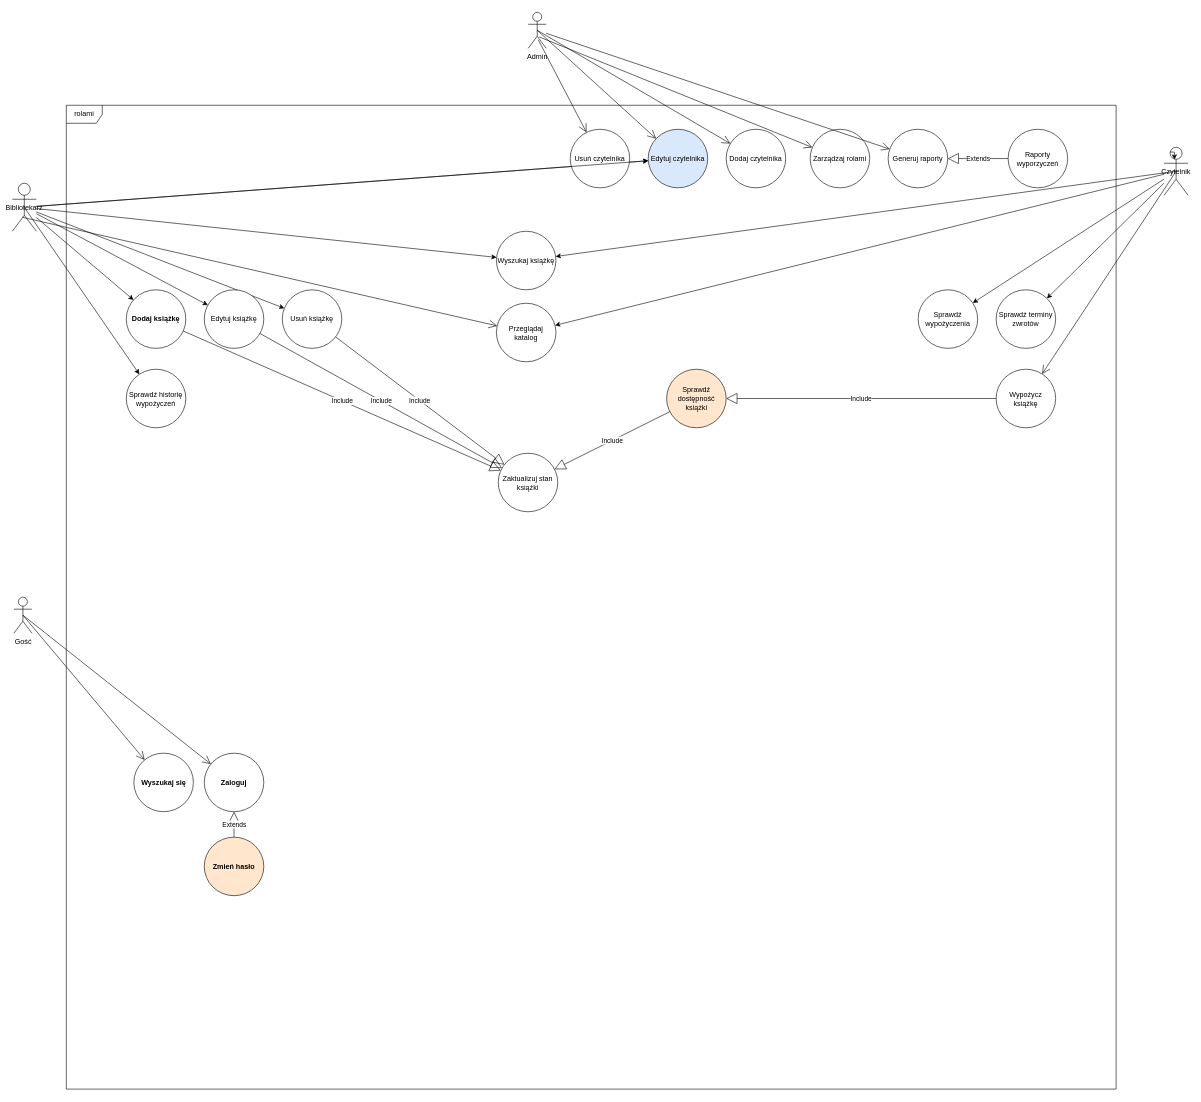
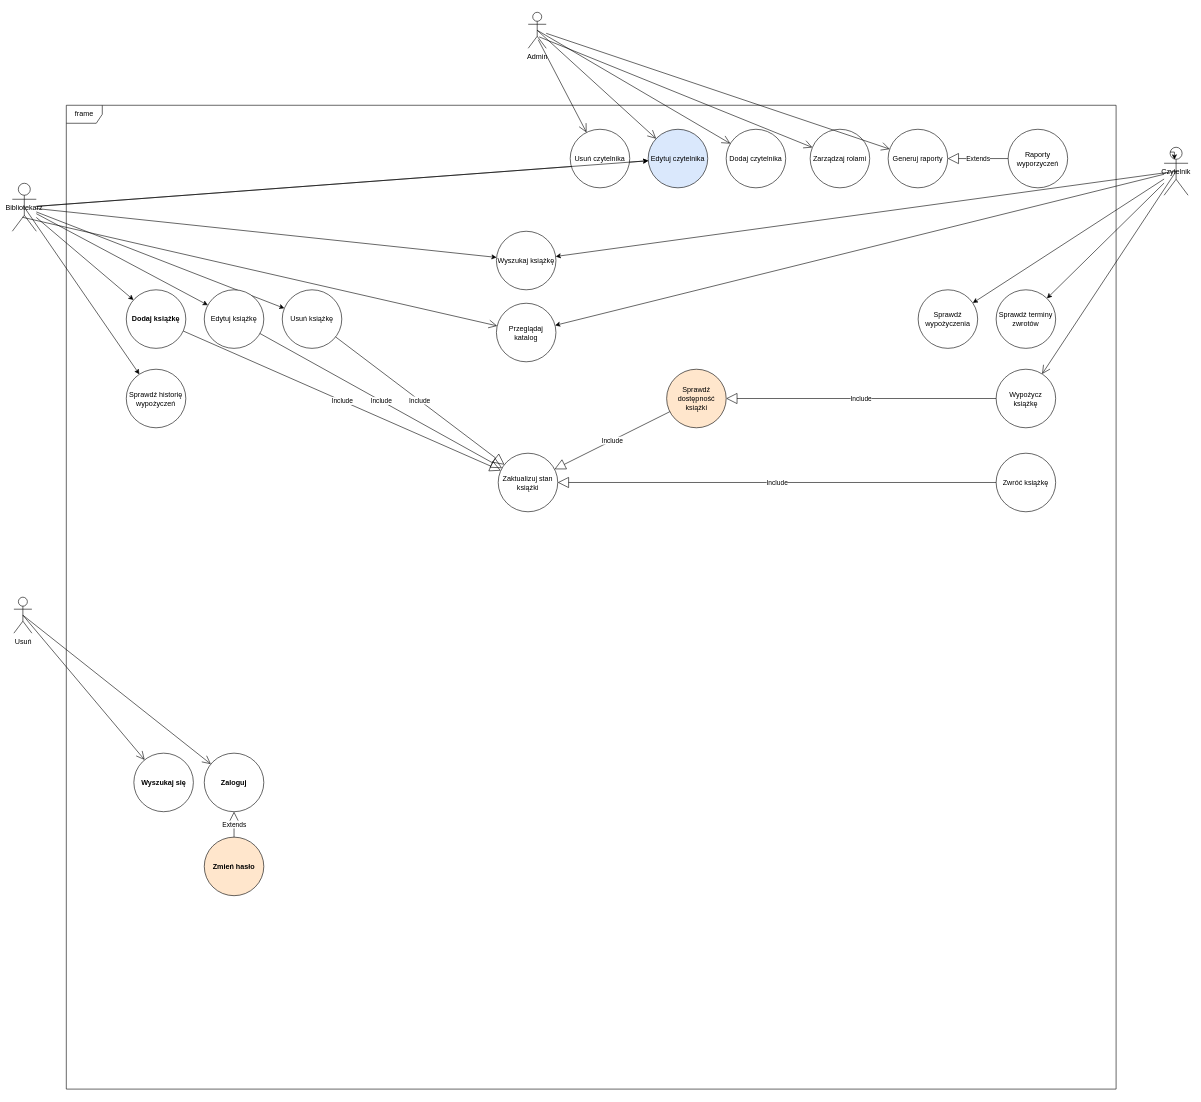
  <mxCell id="0" />
  <mxCell id="1" parent="0" />
  <mxCell id="2" value="Bibliotekarz" style="shape=umlActor;" parent="1" vertex="1"><mxGeometry x="20" y="305" width="40" height="80" as="geometry" /></mxCell>
  <mxCell id="3" value="Czytelnik" style="shape=umlActor;" parent="1" vertex="1"><mxGeometry x="1940" y="245" width="40" height="80" as="geometry" /></mxCell>
  <mxCell id="4" parent="1" source="2" target="22" edge="1"><mxGeometry relative="1" as="geometry" /></mxCell>
  <mxCell id="5" parent="1" source="2" target="21" edge="1"><mxGeometry relative="1" as="geometry" /></mxCell>
  <mxCell id="6" parent="1" source="2" target="17" edge="1"><mxGeometry relative="1" as="geometry" /></mxCell>
  <mxCell id="7" parent="1" source="2" target="18" edge="1"><mxGeometry relative="1" as="geometry" /></mxCell>
  <mxCell id="8" parent="1" source="2" target="38" edge="1"><mxGeometry relative="1" as="geometry" /></mxCell>
  <mxCell id="9" parent="1" source="3" target="16" edge="1"><mxGeometry relative="1" as="geometry" /></mxCell>
  <mxCell id="10" parent="1" source="3" target="15" edge="1"><mxGeometry relative="1" as="geometry" /></mxCell>
  <mxCell id="11" parent="1" source="3" target="14" edge="1"><mxGeometry relative="1" as="geometry" /></mxCell>
  <mxCell id="12" value="Admin" style="shape=umlActor;verticalLabelPosition=bottom;verticalAlign=top;html=1;outlineConnect=0;" parent="1" vertex="1"><mxGeometry x="880" y="20" width="30" height="60" as="geometry" /></mxCell>
  <mxCell id="13" style="edgeStyle=orthogonalEdgeStyle;rounded=0;orthogonalLoop=1;jettySize=auto;html=1;exitX=0.25;exitY=0.1;exitDx=0;exitDy=0;exitPerimeter=0;entryX=0.431;entryY=0.256;entryDx=0;entryDy=0;entryPerimeter=0;" parent="1" source="3" target="3" edge="1"><mxGeometry relative="1" as="geometry" /></mxCell>
  <mxCell id="14" value="Sprawdź terminy zwrotów" style="ellipse;whiteSpace=wrap;html=1;" parent="1" vertex="1"><mxGeometry x="1660.003" y="482.6" width="99.236" height="97.6" as="geometry" /></mxCell>
  <mxCell id="15" value="Sprawdź wypożyczenia" style="ellipse;whiteSpace=wrap;html=1;" parent="1" vertex="1"><mxGeometry x="1530.003" y="482.6" width="99.236" height="97.6" as="geometry" /></mxCell>
  <mxCell id="16" value="Przeglądaj katalog" style="ellipse;whiteSpace=wrap;html=1;" parent="1" vertex="1"><mxGeometry x="827.003" y="505" width="99.236" height="97.6" as="geometry" /></mxCell>
  <mxCell id="17" value="Usuń książkę" style="ellipse;whiteSpace=wrap;html=1;" parent="1" vertex="1"><mxGeometry x="470" y="482.6" width="99.236" height="97.6" as="geometry" /></mxCell>
  <mxCell id="18" value="Wyszukaj książkę" style="ellipse;whiteSpace=wrap;html=1;" parent="1" vertex="1"><mxGeometry x="827" y="384.997" width="99.236" height="97.6" as="geometry" /></mxCell>
  <mxCell id="19" value="Wypożycz książkę" style="ellipse;whiteSpace=wrap;html=1;" parent="1" vertex="1"><mxGeometry x="1660.007" y="614.997" width="99.236" height="97.6" as="geometry" /></mxCell>
  <mxCell id="20" value="Generuj raporty" style="ellipse;whiteSpace=wrap;html=1;" parent="1" vertex="1"><mxGeometry x="1479.997" y="215" width="99.236" height="97.6" as="geometry" /></mxCell>
  <mxCell id="21" value="Edytuj książkę" style="ellipse;whiteSpace=wrap;html=1;" parent="1" vertex="1"><mxGeometry x="340" y="482.6" width="99.236" height="97.6" as="geometry" /></mxCell>
  <mxCell id="22" value="Dodaj książkę" style="ellipse;whiteSpace=wrap;html=1;fontStyle=1" parent="1" vertex="1"><mxGeometry x="210" y="482.6" width="99.236" height="97.6" as="geometry" /></mxCell>
  <mxCell id="23" value="Usuń czytelnika" style="ellipse;whiteSpace=wrap;html=1;" parent="1" vertex="1"><mxGeometry x="950.003" y="215" width="99.236" height="97.6" as="geometry" /></mxCell>
  <mxCell id="24" value="Dodaj czytelnika" style="ellipse;whiteSpace=wrap;html=1;" parent="1" vertex="1"><mxGeometry x="1210.003" y="215" width="99.236" height="97.6" as="geometry" /></mxCell>
  <mxCell id="25" value="Zaloguj" style="ellipse;whiteSpace=wrap;html=1;fontStyle=1" parent="1" vertex="1"><mxGeometry x="340" y="1255" width="99.236" height="97.6" as="geometry" /></mxCell>
- <mxCell id="26" value="rolami" style="shape=umlFrame;whiteSpace=wrap;html=1;pointerEvents=0;" parent="1" vertex="1"><mxGeometry x="110" y="175" width="1750" height="1640" as="geometry" /></mxCell>
+ <mxCell id="26" value="frame" style="shape=umlFrame;whiteSpace=wrap;html=1;pointerEvents=0;" parent="1" vertex="1"><mxGeometry x="110" y="175" width="1750" height="1640" as="geometry" /></mxCell>
  <mxCell id="27" value="" style="endArrow=open;endFill=1;endSize=12;html=1;rounded=0;exitX=0.5;exitY=0.5;exitDx=0;exitDy=0;exitPerimeter=0;" parent="1" source="12" target="24" edge="1"><mxGeometry width="160" relative="1" as="geometry"><mxPoint x="480" y="575" as="sourcePoint" /><mxPoint x="640" y="575" as="targetPoint" /></mxGeometry></mxCell>
  <mxCell id="28" value="" style="endArrow=open;endFill=1;endSize=12;html=1;rounded=0;exitX=0.5;exitY=0.5;exitDx=0;exitDy=0;exitPerimeter=0;" parent="1" source="12" target="38" edge="1"><mxGeometry width="160" relative="1" as="geometry"><mxPoint x="480" y="545" as="sourcePoint" /><mxPoint x="640" y="545" as="targetPoint" /></mxGeometry></mxCell>
  <mxCell id="29" value="" style="endArrow=open;endFill=1;endSize=12;html=1;rounded=0;exitX=0.556;exitY=0.761;exitDx=0;exitDy=0;exitPerimeter=0;" parent="1" source="12" target="23" edge="1"><mxGeometry width="160" relative="1" as="geometry"><mxPoint x="480" y="515" as="sourcePoint" /><mxPoint x="640" y="515" as="targetPoint" /></mxGeometry></mxCell>
  <mxCell id="30" value="Zarządzaj rolami" style="ellipse;whiteSpace=wrap;html=1;" parent="1" vertex="1"><mxGeometry x="1350" y="215" width="99.236" height="97.6" as="geometry" /></mxCell>
  <mxCell id="31" value="" style="endArrow=open;endFill=1;endSize=12;html=1;rounded=0;exitX=0.608;exitY=0.683;exitDx=0;exitDy=0;exitPerimeter=0;" parent="1" source="12" target="30" edge="1"><mxGeometry width="160" relative="1" as="geometry"><mxPoint x="480" y="515" as="sourcePoint" /><mxPoint x="640" y="515" as="targetPoint" /></mxGeometry></mxCell>
  <mxCell id="32" value="" style="endArrow=open;endFill=1;endSize=12;html=1;rounded=0;exitX=0.423;exitY=0.709;exitDx=0;exitDy=0;exitPerimeter=0;" parent="1" source="2" target="16" edge="1"><mxGeometry width="160" relative="1" as="geometry"><mxPoint x="760" y="895" as="sourcePoint" /><mxPoint x="920" y="895" as="targetPoint" /></mxGeometry></mxCell>
  <mxCell id="33" value="Wyszukaj się" style="ellipse;whiteSpace=wrap;html=1;fontStyle=1" vertex="1" parent="1"><mxGeometry x="222.62" y="1255" width="99.236" height="97.6" as="geometry" /></mxCell>
  <mxCell id="34" value="Zmień hasło" style="ellipse;whiteSpace=wrap;html=1;fontStyle=1;fillColor=#ffe6cc;" vertex="1" parent="1"><mxGeometry x="340" y="1395" width="99.236" height="97.6" as="geometry" /></mxCell>
  <mxCell id="35" value="Extends" style="endArrow=block;endSize=16;endFill=0;html=1;rounded=0;" edge="1" parent="1" source="34" target="25"><mxGeometry width="160" relative="1" as="geometry"><mxPoint x="1000" y="1117" as="sourcePoint" /><mxPoint x="1057" y="1045" as="targetPoint" /></mxGeometry></mxCell>
- <mxCell id="36" value="Gość" style="shape=umlActor;verticalLabelPosition=bottom;verticalAlign=top;html=1;" vertex="1" parent="1"><mxGeometry x="22.62" y="995" width="30" height="60" as="geometry" /></mxCell>
+ <mxCell id="36" value="Usuń" style="shape=umlActor;verticalLabelPosition=bottom;verticalAlign=top;html=1;" vertex="1" parent="1"><mxGeometry x="22.62" y="995" width="30" height="60" as="geometry" /></mxCell>
  <mxCell id="37" value="" edge="1" parent="1" source="2" target="38"><mxGeometry relative="1" as="geometry"><mxPoint x="60" y="344" as="sourcePoint" /><mxPoint x="1210" y="267" as="targetPoint" /></mxGeometry></mxCell>
  <mxCell id="38" value="Edytuj czytelnika" style="ellipse;whiteSpace=wrap;html=1;fillColor=#dae8fc;" parent="1" vertex="1"><mxGeometry x="1080.003" y="215" width="99.236" height="97.6" as="geometry" /></mxCell>
  <mxCell id="39" value="" style="endArrow=open;endFill=1;endSize=12;html=1;rounded=0;exitX=0.5;exitY=0.5;exitDx=0;exitDy=0;exitPerimeter=0;" edge="1" parent="1" source="3" target="19"><mxGeometry width="160" relative="1" as="geometry"><mxPoint x="1320" y="805" as="sourcePoint" /><mxPoint x="1480" y="805" as="targetPoint" /></mxGeometry></mxCell>
  <mxCell id="40" value="" style="endArrow=open;endFill=1;endSize=12;html=1;rounded=0;" edge="1" parent="1" source="12" target="20"><mxGeometry width="160" relative="1" as="geometry"><mxPoint x="1742.61" y="-425" as="sourcePoint" /><mxPoint x="1356.61" y="232" as="targetPoint" /></mxGeometry></mxCell>
  <mxCell id="41" value="Raporty wyporzyczeń" style="ellipse;whiteSpace=wrap;html=1;" vertex="1" parent="1"><mxGeometry x="1680" y="215" width="99.236" height="97.6" as="geometry" /></mxCell>
  <mxCell id="42" value="Extends" style="endArrow=block;endSize=16;endFill=0;html=1;rounded=0;" edge="1" parent="1" source="41" target="20"><mxGeometry width="160" relative="1" as="geometry"><mxPoint x="1600" y="825" as="sourcePoint" /><mxPoint x="1760" y="825" as="targetPoint" /></mxGeometry></mxCell>
  <mxCell id="43" style="exitX=0.5;exitY=0.5;exitDx=0;exitDy=0;exitPerimeter=0;" edge="1" parent="1" source="3" target="18"><mxGeometry relative="1" as="geometry"><mxPoint x="1949" y="164.46" as="sourcePoint" /><mxPoint x="1290" y="808.46" as="targetPoint" /></mxGeometry></mxCell>
  <mxCell id="44" value="Sprawdź historię wypożyczeń" style="ellipse;whiteSpace=wrap;html=1;" vertex="1" parent="1"><mxGeometry x="210" y="615" width="99.236" height="97.6" as="geometry" /></mxCell>
  <mxCell id="45" style="exitX=0.5;exitY=0.5;exitDx=0;exitDy=0;exitPerimeter=0;" edge="1" parent="1" source="2" target="44"><mxGeometry relative="1" as="geometry"><mxPoint x="180" y="475" as="sourcePoint" /><mxPoint x="342" y="613" as="targetPoint" /></mxGeometry></mxCell>
  <mxCell id="46" value="Sprawdź dostępność książki" style="ellipse;whiteSpace=wrap;html=1;fillColor=#ffe6cc;" vertex="1" parent="1"><mxGeometry x="1110.77" y="615" width="99.236" height="97.6" as="geometry" /></mxCell>
  <mxCell id="47" value="Include" style="endArrow=block;endSize=16;endFill=0;html=1;rounded=0;" edge="1" parent="1" source="19" target="46"><mxGeometry width="160" relative="1" as="geometry"><mxPoint x="1680" y="855" as="sourcePoint" /><mxPoint x="1840" y="855" as="targetPoint" /></mxGeometry></mxCell>
+ <mxCell id="48" value="Zwróć książkę" style="ellipse;whiteSpace=wrap;html=1;" vertex="1" parent="1"><mxGeometry x="1660" y="755" width="99.236" height="97.6" as="geometry" /></mxCell>
+ <mxCell id="49" value="Include" style="endArrow=block;endSize=16;endFill=0;html=1;rounded=0;" edge="1" parent="1" source="48" target="50"><mxGeometry width="160" relative="1" as="geometry"><mxPoint x="1629.24" y="875" as="sourcePoint" /><mxPoint x="1179.24" y="875" as="targetPoint" /></mxGeometry></mxCell>
  <mxCell id="50" value="Zaktualizuj stan książki" style="ellipse;whiteSpace=wrap;html=1;" vertex="1" parent="1"><mxGeometry x="830" y="755" width="99.236" height="97.6" as="geometry" /></mxCell>
  <mxCell id="51" value="Include" style="endArrow=block;endSize=16;endFill=0;html=1;rounded=0;" edge="1" parent="1" source="17" target="50"><mxGeometry width="160" relative="1" as="geometry"><mxPoint x="861" y="753.33" as="sourcePoint" /><mxPoint x="130" y="753.33" as="targetPoint" /></mxGeometry></mxCell>
  <mxCell id="52" value="Include" style="endArrow=block;endSize=16;endFill=0;html=1;rounded=0;" edge="1" parent="1" source="21" target="50"><mxGeometry width="160" relative="1" as="geometry"><mxPoint x="750" y="735" as="sourcePoint" /><mxPoint x="1031" y="948" as="targetPoint" /></mxGeometry></mxCell>
  <mxCell id="53" value="Include" style="endArrow=block;endSize=16;endFill=0;html=1;rounded=0;" edge="1" parent="1" source="22" target="50"><mxGeometry width="160" relative="1" as="geometry"><mxPoint x="630" y="845" as="sourcePoint" /><mxPoint x="1033" y="1070" as="targetPoint" /></mxGeometry></mxCell>
  <mxCell id="54" value="" style="endArrow=open;endFill=1;endSize=12;html=1;rounded=0;exitX=0.5;exitY=0.5;exitDx=0;exitDy=0;exitPerimeter=0;" edge="1" parent="1" source="36" target="33"><mxGeometry width="160" relative="1" as="geometry"><mxPoint x="830" y="1195" as="sourcePoint" /><mxPoint x="990" y="1195" as="targetPoint" /></mxGeometry></mxCell>
  <mxCell id="55" value="" style="endArrow=open;endFill=1;endSize=12;html=1;rounded=0;exitX=0.5;exitY=0.5;exitDx=0;exitDy=0;exitPerimeter=0;" edge="1" parent="1" source="36" target="25"><mxGeometry width="160" relative="1" as="geometry"><mxPoint x="830" y="1195" as="sourcePoint" /><mxPoint x="990" y="1195" as="targetPoint" /></mxGeometry></mxCell>
  <mxCell id="56" value="Include" style="endArrow=block;endSize=16;endFill=0;html=1;rounded=0;" edge="1" parent="1" source="46" target="50"><mxGeometry width="160" relative="1" as="geometry"><mxPoint x="1800" y="655" as="sourcePoint" /><mxPoint x="1350" y="655" as="targetPoint" /></mxGeometry></mxCell>
